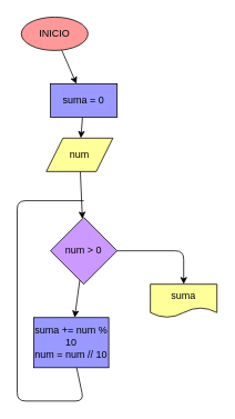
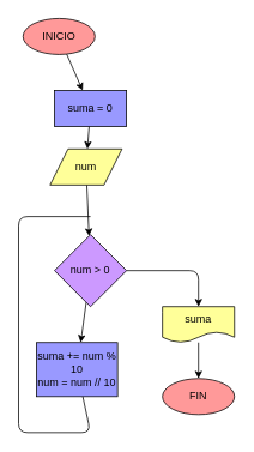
  <mxCell id="0" />
  <mxCell id="1" parent="0" />
  <mxCell id="2" value="" style="edgeStyle=none;html=1;strokeColor=#000000;fontColor=#000000;" parent="1" source="3" target="5" edge="1"><mxGeometry relative="1" as="geometry" /></mxCell>
  <mxCell id="3" value="INICIO" style="ellipse;whiteSpace=wrap;html=1;strokeColor=#000000;fontColor=#000000;fillColor=#FF9999;" parent="1" vertex="1"><mxGeometry x="25" y="20" width="80" height="40" as="geometry" /></mxCell>
  <mxCell id="4" value="" style="edgeStyle=none;html=1;fontColor=#000000;strokeColor=#000000;" edge="1" parent="1" source="5" target="7"><mxGeometry relative="1" as="geometry" /></mxCell>
  <mxCell id="5" value="suma = 0" style="whiteSpace=wrap;html=1;strokeColor=#000000;fontColor=#000000;fillColor=#9999FF;" parent="1" vertex="1"><mxGeometry x="60" y="100" width="80" height="40" as="geometry" /></mxCell>
  <mxCell id="6" value="" style="edgeStyle=none;html=1;fontColor=#000000;strokeColor=#000000;" edge="1" parent="1" source="7" target="10"><mxGeometry relative="1" as="geometry" /></mxCell>
  <mxCell id="7" value="num" style="shape=parallelogram;perimeter=parallelogramPerimeter;whiteSpace=wrap;html=1;fixedSize=1;fillColor=#FFFF99;strokeColor=#000000;fontColor=#000000;" vertex="1" parent="1"><mxGeometry x="55" y="165" width="80" height="40" as="geometry" /></mxCell>
  <mxCell id="8" value="" style="edgeStyle=none;html=1;fontColor=#000000;strokeColor=#000000;" edge="1" parent="1" source="10" target="12"><mxGeometry relative="1" as="geometry" /></mxCell>
  <mxCell id="9" value="" style="edgeStyle=orthogonalEdgeStyle;html=1;fontColor=#000000;endArrow=classic;endFill=1;strokeColor=#000000;entryX=0.5;entryY=0;entryDx=0;entryDy=0;" edge="1" parent="1" source="10" target="14"><mxGeometry relative="1" as="geometry" /></mxCell>
  <mxCell id="10" value="num &amp;gt; 0" style="rhombus;whiteSpace=wrap;html=1;fillColor=#CC99FF;strokeColor=#000000;fontColor=#000000;" vertex="1" parent="1"><mxGeometry x="60" y="260" width="80" height="80" as="geometry" /></mxCell>
  <mxCell id="11" style="edgeStyle=none;html=1;fontColor=#000000;strokeColor=#000000;endArrow=none;endFill=0;" edge="1" parent="1" source="12"><mxGeometry relative="1" as="geometry"><mxPoint x="100" y="240" as="targetPoint" /><Array as="points"><mxPoint x="100" y="480" /><mxPoint x="20" y="480" /><mxPoint x="20" y="240" /></Array></mxGeometry></mxCell>
  <mxCell id="12" value="suma += num % 10&lt;br&gt;num = num // 10" style="whiteSpace=wrap;html=1;fillColor=#9999FF;strokeColor=#000000;fontColor=#000000;" vertex="1" parent="1"><mxGeometry x="40" y="380" width="90" height="60" as="geometry" /></mxCell>
+ <mxCell id="13" value="" style="edgeStyle=orthogonalEdgeStyle;html=1;fontColor=#000000;endArrow=classic;endFill=1;strokeColor=#000000;" edge="1" parent="1" source="14" target="15"><mxGeometry relative="1" as="geometry" /></mxCell>
  <mxCell id="14" value="suma" style="shape=document;whiteSpace=wrap;html=1;boundedLbl=1;fillColor=#FFFF99;strokeColor=#000000;fontColor=#000000;" vertex="1" parent="1"><mxGeometry x="180" y="340" width="80" height="40" as="geometry" /></mxCell>
+ <mxCell id="15" value="FIN" style="ellipse;whiteSpace=wrap;html=1;fillColor=#FF9999;strokeColor=#000000;fontColor=#000000;" vertex="1" parent="1"><mxGeometry x="180" y="420" width="80" height="40" as="geometry" /></mxCell>
